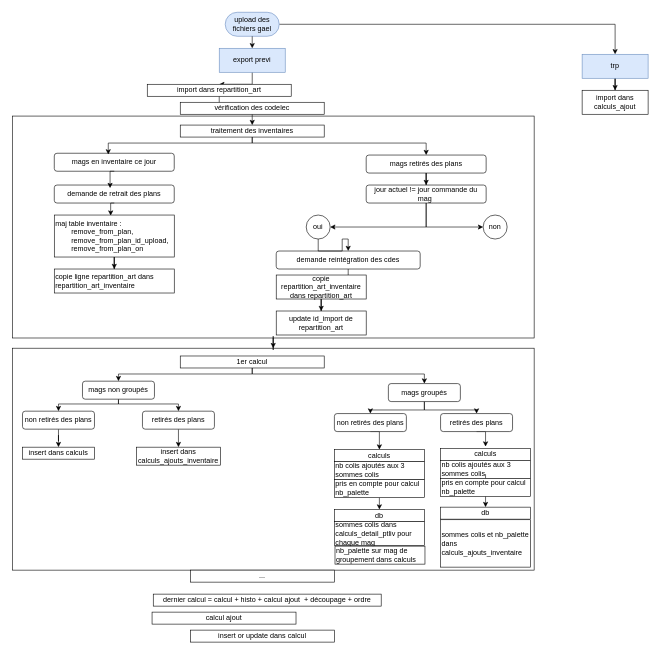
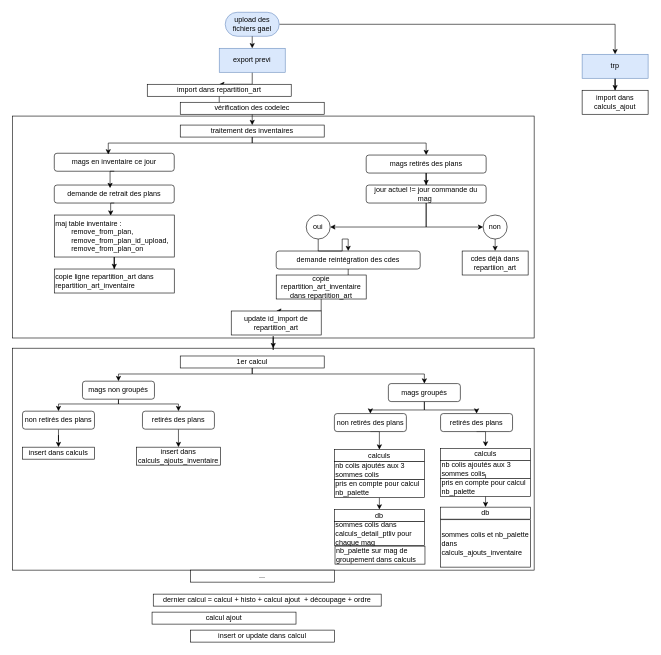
  <mxCell id="0" />
  <mxCell id="1" parent="0" />
  <mxCell id="2" value="" style="rounded=0;whiteSpace=wrap;html=1;fillColor=none;" parent="1" vertex="1"><mxGeometry y="580" width="870" height="370" as="geometry" x="20" /></mxCell>
  <mxCell id="3" style="edgeStyle=orthogonalEdgeStyle;rounded=0;orthogonalLoop=1;jettySize=auto;html=1;exitX=0.5;exitY=1;exitDx=0;exitDy=0;" parent="1" source="4" target="2" edge="1"><mxGeometry relative="1" as="geometry" /></mxCell>
  <mxCell id="4" value="" style="rounded=0;whiteSpace=wrap;html=1;fillColor=none;" parent="1" vertex="1"><mxGeometry y="193" width="870" height="370" as="geometry" x="20" /></mxCell>
  <mxCell id="5" style="edgeStyle=orthogonalEdgeStyle;rounded=0;orthogonalLoop=1;jettySize=auto;html=1;exitX=1;exitY=0.5;exitDx=0;exitDy=0;entryX=0.5;entryY=0;entryDx=0;entryDy=0;" parent="1" source="6" target="10" edge="1"><mxGeometry relative="1" as="geometry"><mxPoint x="810" y="80" as="targetPoint" /></mxGeometry></mxCell>
  <mxCell id="6" value="upload des fichiers gael" style="rounded=1;whiteSpace=wrap;html=1;arcSize=50;fillColor=#dae8fc;strokeColor=#6c8ebf;" parent="1" vertex="1"><mxGeometry x="375" y="20" width="90" height="40" as="geometry" /></mxCell>
  <mxCell id="7" style="edgeStyle=orthogonalEdgeStyle;rounded=0;orthogonalLoop=1;jettySize=auto;html=1;exitX=0.5;exitY=1;exitDx=0;exitDy=0;" parent="1" source="8" target="12" edge="1"><mxGeometry relative="1" as="geometry" /></mxCell>
  <mxCell id="8" value="export previ" style="rounded=0;whiteSpace=wrap;html=1;fillColor=#dae8fc;strokeColor=#6c8ebf;" parent="1" vertex="1"><mxGeometry x="365" y="80" width="110" height="40" as="geometry" /></mxCell>
  <mxCell id="9" style="edgeStyle=orthogonalEdgeStyle;rounded=0;orthogonalLoop=1;jettySize=auto;html=1;exitX=0.5;exitY=1;exitDx=0;exitDy=0;" parent="1" source="10" target="13" edge="1"><mxGeometry relative="1" as="geometry" /></mxCell>
  <mxCell id="10" value="trp" style="rounded=0;whiteSpace=wrap;html=1;fillColor=#dae8fc;strokeColor=#6c8ebf;" parent="1" vertex="1"><mxGeometry x="970" y="90" width="110" height="40" as="geometry" /></mxCell>
  <mxCell id="11" style="edgeStyle=orthogonalEdgeStyle;rounded=0;orthogonalLoop=1;jettySize=auto;html=1;exitX=0.5;exitY=1;exitDx=0;exitDy=0;entryX=0.5;entryY=0;entryDx=0;entryDy=0;" parent="1" source="12" target="15" edge="1"><mxGeometry relative="1" as="geometry" /></mxCell>
  <mxCell id="12" value="import dans&amp;nbsp;&lt;span style=&quot;background-color: transparent; color: light-dark(rgb(0, 0, 0), rgb(255, 255, 255));&quot;&gt;repartition_art&lt;/span&gt;" style="rounded=0;whiteSpace=wrap;html=1;" parent="1" vertex="1"><mxGeometry x="245" y="140" width="240" height="20" as="geometry" /></mxCell>
  <mxCell id="13" value="import dans&lt;div&gt;calculs_ajout&lt;/div&gt;" style="rounded=0;whiteSpace=wrap;html=1;" parent="1" vertex="1"><mxGeometry x="970" y="150" width="110" height="40" as="geometry" /></mxCell>
  <mxCell id="14" style="edgeStyle=orthogonalEdgeStyle;rounded=0;orthogonalLoop=1;jettySize=auto;html=1;exitX=0.5;exitY=1;exitDx=0;exitDy=0;entryX=0.5;entryY=0;entryDx=0;entryDy=0;" parent="1" source="15" target="17" edge="1"><mxGeometry relative="1" as="geometry" /></mxCell>
  <mxCell id="15" value="vérification des codelec" style="rounded=0;whiteSpace=wrap;html=1;" parent="1" vertex="1"><mxGeometry x="300" y="170" width="240" height="20" as="geometry" /></mxCell>
  <mxCell id="16" style="edgeStyle=orthogonalEdgeStyle;rounded=0;orthogonalLoop=1;jettySize=auto;html=1;exitX=0.5;exitY=1;exitDx=0;exitDy=0;entryX=0.5;entryY=0;entryDx=0;entryDy=0;" parent="1" source="17" target="20" edge="1"><mxGeometry relative="1" as="geometry"><Array as="points"><mxPoint x="420" y="238" /><mxPoint x="710" y="238" /></Array></mxGeometry></mxCell>
  <mxCell id="17" value="traitement des inventaires" style="rounded=0;whiteSpace=wrap;html=1;" parent="1" vertex="1"><mxGeometry x="300" y="208" width="240" height="20" as="geometry" /></mxCell>
  <mxCell id="18" value="mags en inventaire ce jour" style="rounded=1;whiteSpace=wrap;html=1;" parent="1" vertex="1"><mxGeometry x="90" y="255" width="200" height="30" as="geometry" /></mxCell>
  <mxCell id="19" style="edgeStyle=orthogonalEdgeStyle;rounded=0;orthogonalLoop=1;jettySize=auto;html=1;exitX=0.5;exitY=1;exitDx=0;exitDy=0;" parent="1" source="20" target="27" edge="1"><mxGeometry relative="1" as="geometry" /></mxCell>
  <mxCell id="20" value="mags retirés des plans" style="rounded=1;whiteSpace=wrap;html=1;" parent="1" vertex="1"><mxGeometry x="610" y="258" width="200" height="30" as="geometry" /></mxCell>
  <mxCell id="21" value="&lt;div&gt;&lt;div&gt;copie ligne repartition_art dans repartition_art_inventaire&lt;/div&gt;&lt;/div&gt;" style="rounded=0;whiteSpace=wrap;html=1;align=left;" parent="1" vertex="1"><mxGeometry x="90" y="448" width="200" height="40" as="geometry" /></mxCell>
  <mxCell id="22" value="demande de retrait des plans" style="rounded=1;whiteSpace=wrap;html=1;" parent="1" vertex="1"><mxGeometry x="90" y="308" width="200" height="30" as="geometry" /></mxCell>
  <mxCell id="23" style="edgeStyle=orthogonalEdgeStyle;rounded=0;orthogonalLoop=1;jettySize=auto;html=1;exitX=0.5;exitY=1;exitDx=0;exitDy=0;entryX=0.5;entryY=0;entryDx=0;entryDy=0;" parent="1" source="24" target="34" edge="1"><mxGeometry relative="1" as="geometry" /></mxCell>
  <mxCell id="24" value="demande reintégration des cdes" style="rounded=1;whiteSpace=wrap;html=1;" parent="1" vertex="1"><mxGeometry x="460" y="418" width="240" height="30" as="geometry" /></mxCell>
  <mxCell id="25" style="edgeStyle=orthogonalEdgeStyle;rounded=0;orthogonalLoop=1;jettySize=auto;html=1;exitX=0.5;exitY=1;exitDx=0;exitDy=0;entryX=1;entryY=0.5;entryDx=0;entryDy=0;" parent="1" source="27" target="30" edge="1"><mxGeometry relative="1" as="geometry" /></mxCell>
  <mxCell id="26" style="edgeStyle=orthogonalEdgeStyle;rounded=0;orthogonalLoop=1;jettySize=auto;html=1;exitX=0.5;exitY=1;exitDx=0;exitDy=0;entryX=0;entryY=0.5;entryDx=0;entryDy=0;" parent="1" source="27" target="32" edge="1"><mxGeometry relative="1" as="geometry" /></mxCell>
  <mxCell id="27" value="jour actuel != jour commande du mag&amp;nbsp;" style="rounded=1;whiteSpace=wrap;html=1;" parent="1" vertex="1"><mxGeometry x="610" y="308" width="200" height="30" as="geometry" /></mxCell>
+ <mxCell id="28" value="cdes déjà dans repartiion_art" style="rounded=0;whiteSpace=wrap;html=1;" parent="1" vertex="1"><mxGeometry x="770" y="418" width="110" height="40" as="geometry" /></mxCell>
  <mxCell id="29" style="edgeStyle=orthogonalEdgeStyle;rounded=0;orthogonalLoop=1;jettySize=auto;html=1;exitX=0.5;exitY=1;exitDx=0;exitDy=0;entryX=0.5;entryY=0;entryDx=0;entryDy=0;" parent="1" source="30" target="24" edge="1"><mxGeometry relative="1" as="geometry" /></mxCell>
  <mxCell id="30" value="oui" style="ellipse;whiteSpace=wrap;html=1;" parent="1" vertex="1"><mxGeometry x="510" y="358" width="40" height="40" as="geometry" /></mxCell>
+ <mxCell id="31" style="edgeStyle=orthogonalEdgeStyle;rounded=0;orthogonalLoop=1;jettySize=auto;html=1;exitX=0.5;exitY=1;exitDx=0;exitDy=0;entryX=0.5;entryY=0;entryDx=0;entryDy=0;" parent="1" source="32" target="28" edge="1"><mxGeometry relative="1" as="geometry" /></mxCell>
  <mxCell id="32" value="non" style="ellipse;whiteSpace=wrap;html=1;" parent="1" vertex="1"><mxGeometry x="805" y="358" width="40" height="40" as="geometry" /></mxCell>
  <mxCell id="33" style="edgeStyle=orthogonalEdgeStyle;rounded=0;orthogonalLoop=1;jettySize=auto;html=1;exitX=0.5;exitY=1;exitDx=0;exitDy=0;" parent="1" source="34" target="35" edge="1"><mxGeometry relative="1" as="geometry" /></mxCell>
  <mxCell id="34" value="copie repartition_art_inventaire dans repartition_art" style="rounded=0;whiteSpace=wrap;html=1;" parent="1" vertex="1"><mxGeometry x="460" y="458" width="150" height="40" as="geometry" /></mxCell>
- <mxCell id="35" value="update id_import de repartition_art" style="rounded=0;whiteSpace=wrap;html=1;" parent="1" vertex="1"><mxGeometry x="460" y="518" width="150" height="40" as="geometry" /></mxCell>
+ <mxCell id="35" value="update id_import de repartition_art" style="rounded=0;whiteSpace=wrap;html=1;" parent="1" vertex="1"><mxGeometry x="385" y="518" width="150" height="40" as="geometry" /></mxCell>
  <mxCell id="36" style="edgeStyle=orthogonalEdgeStyle;rounded=0;orthogonalLoop=1;jettySize=auto;html=1;exitX=0.5;exitY=1;exitDx=0;exitDy=0;" parent="1" source="38" target="41" edge="1"><mxGeometry relative="1" as="geometry"><Array as="points"><mxPoint x="420" y="623" /><mxPoint x="197" y="623" /></Array></mxGeometry></mxCell>
  <mxCell id="37" style="edgeStyle=orthogonalEdgeStyle;rounded=0;orthogonalLoop=1;jettySize=auto;html=1;exitX=0.5;exitY=1;exitDx=0;exitDy=0;entryX=0.5;entryY=0;entryDx=0;entryDy=0;" parent="1" source="38" target="44" edge="1"><mxGeometry relative="1" as="geometry"><Array as="points"><mxPoint x="420" y="623" /><mxPoint x="707" y="623" /></Array></mxGeometry></mxCell>
  <mxCell id="38" value="1er calcul" style="rounded=0;whiteSpace=wrap;html=1;" parent="1" vertex="1"><mxGeometry x="300" y="593" width="240" height="20" as="geometry" /></mxCell>
  <mxCell id="39" style="edgeStyle=orthogonalEdgeStyle;rounded=0;orthogonalLoop=1;jettySize=auto;html=1;exitX=0.5;exitY=1;exitDx=0;exitDy=0;" parent="1" source="41" target="46" edge="1"><mxGeometry relative="1" as="geometry"><Array as="points"><mxPoint x="197" y="673" /><mxPoint x="97" y="673" /></Array></mxGeometry></mxCell>
  <mxCell id="40" style="edgeStyle=orthogonalEdgeStyle;rounded=0;orthogonalLoop=1;jettySize=auto;html=1;exitX=0.5;exitY=1;exitDx=0;exitDy=0;" parent="1" source="41" target="48" edge="1"><mxGeometry relative="1" as="geometry"><Array as="points"><mxPoint x="197" y="673" /><mxPoint x="297" y="673" /></Array></mxGeometry></mxCell>
  <mxCell id="41" value="mags non groupés" style="rounded=1;whiteSpace=wrap;html=1;" parent="1" vertex="1"><mxGeometry x="137" y="635" width="120" height="30" as="geometry" /></mxCell>
  <mxCell id="42" style="edgeStyle=orthogonalEdgeStyle;rounded=0;orthogonalLoop=1;jettySize=auto;html=1;exitX=0.5;exitY=1;exitDx=0;exitDy=0;" parent="1" source="44" target="52" edge="1"><mxGeometry relative="1" as="geometry"><Array as="points"><mxPoint x="707" y="683" /><mxPoint x="617" y="683" /></Array></mxGeometry></mxCell>
  <mxCell id="43" style="edgeStyle=orthogonalEdgeStyle;rounded=0;orthogonalLoop=1;jettySize=auto;html=1;exitX=0.5;exitY=1;exitDx=0;exitDy=0;entryX=0.5;entryY=0;entryDx=0;entryDy=0;" parent="1" source="44" target="54" edge="1"><mxGeometry relative="1" as="geometry"><Array as="points"><mxPoint x="707" y="683" /><mxPoint x="794" y="683" /></Array></mxGeometry></mxCell>
  <mxCell id="44" value="mags groupés" style="rounded=1;whiteSpace=wrap;html=1;" parent="1" vertex="1"><mxGeometry x="647" y="639" width="120" height="30" as="geometry" /></mxCell>
  <mxCell id="45" style="edgeStyle=orthogonalEdgeStyle;rounded=0;orthogonalLoop=1;jettySize=auto;html=1;exitX=0.5;exitY=1;exitDx=0;exitDy=0;" parent="1" source="46" target="49" edge="1"><mxGeometry relative="1" as="geometry" /></mxCell>
  <mxCell id="46" value="non retirés des plans" style="rounded=1;whiteSpace=wrap;html=1;" parent="1" vertex="1"><mxGeometry x="37" y="685" width="120" height="30" as="geometry" /></mxCell>
  <mxCell id="47" style="edgeStyle=orthogonalEdgeStyle;rounded=0;orthogonalLoop=1;jettySize=auto;html=1;exitX=0.5;exitY=1;exitDx=0;exitDy=0;entryX=0.5;entryY=0;entryDx=0;entryDy=0;" parent="1" source="48" target="50" edge="1"><mxGeometry relative="1" as="geometry" /></mxCell>
  <mxCell id="48" value="retirés des plans" style="rounded=1;whiteSpace=wrap;html=1;" parent="1" vertex="1"><mxGeometry x="237" y="685" width="120" height="30" as="geometry" /></mxCell>
  <mxCell id="49" value="insert dans calculs" style="rounded=0;whiteSpace=wrap;html=1;" parent="1" vertex="1"><mxGeometry x="37" y="745" width="120" height="20" as="geometry" /></mxCell>
  <mxCell id="50" value="insert dans calculs_ajouts_inventaire" style="rounded=0;whiteSpace=wrap;html=1;" parent="1" vertex="1"><mxGeometry x="227" y="745" width="140" height="30" as="geometry" /></mxCell>
  <mxCell id="51" style="edgeStyle=orthogonalEdgeStyle;rounded=0;orthogonalLoop=1;jettySize=auto;html=1;exitX=0.5;exitY=1;exitDx=0;exitDy=0;entryX=0.5;entryY=0;entryDx=0;entryDy=0;" parent="1" source="52" target="55" edge="1"><mxGeometry relative="1" as="geometry" /></mxCell>
  <mxCell id="52" value="non retirés des plans" style="rounded=1;whiteSpace=wrap;html=1;" parent="1" vertex="1"><mxGeometry x="557" y="689" width="120" height="30" as="geometry" /></mxCell>
  <mxCell id="53" style="edgeStyle=orthogonalEdgeStyle;rounded=0;orthogonalLoop=1;jettySize=auto;html=1;exitX=0.5;exitY=1;exitDx=0;exitDy=0;entryX=0.5;entryY=0;entryDx=0;entryDy=0;" parent="1" source="54" edge="1"><mxGeometry relative="1" as="geometry"><mxPoint x="809" y="744" as="targetPoint" /></mxGeometry></mxCell>
  <mxCell id="54" value="retirés des plans" style="rounded=1;whiteSpace=wrap;html=1;" parent="1" vertex="1"><mxGeometry x="734" y="689" width="120" height="30" as="geometry" /></mxCell>
  <mxCell id="55" value="calculs" style="rounded=0;whiteSpace=wrap;html=1;" parent="1" vertex="1"><mxGeometry x="557" y="749" width="150" height="20" as="geometry" /></mxCell>
  <mxCell id="56" value="nb colis ajoutés aux 3 sommes colis&amp;nbsp;" style="rounded=0;whiteSpace=wrap;html=1;align=left;" parent="1" vertex="1"><mxGeometry x="557" y="769" width="150" height="30" as="geometry" /></mxCell>
  <mxCell id="57" style="edgeStyle=orthogonalEdgeStyle;rounded=0;orthogonalLoop=1;jettySize=auto;html=1;exitX=0.5;exitY=1;exitDx=0;exitDy=0;entryX=0.5;entryY=0;entryDx=0;entryDy=0;" parent="1" source="58" target="59" edge="1"><mxGeometry relative="1" as="geometry" /></mxCell>
  <mxCell id="58" value="pris en compte pour calcul nb_palette" style="rounded=0;whiteSpace=wrap;html=1;align=left;" parent="1" vertex="1"><mxGeometry x="557" y="799" width="150" height="30" as="geometry" /></mxCell>
  <mxCell id="59" value="db" style="rounded=0;whiteSpace=wrap;html=1;" parent="1" vertex="1"><mxGeometry x="557" y="849" width="150" height="20" as="geometry" /></mxCell>
  <mxCell id="60" value="sommes colis dans calculs_detail_ptliv pour chaque mag" style="rounded=0;whiteSpace=wrap;html=1;align=left;" parent="1" vertex="1"><mxGeometry x="557" y="869" width="150" height="40" as="geometry" /></mxCell>
  <mxCell id="61" value="nb_palette sur mag de groupement dans calculs" style="rounded=0;whiteSpace=wrap;html=1;align=left;" parent="1" vertex="1"><mxGeometry x="558" y="910" width="150" height="30" as="geometry" /></mxCell>
  <mxCell id="62" value="calculs" style="rounded=0;whiteSpace=wrap;html=1;" parent="1" vertex="1"><mxGeometry x="734" y="747" width="150" height="20" as="geometry" /></mxCell>
  <mxCell id="63" value="nb colis ajoutés aux 3 sommes colis&amp;nbsp;" style="rounded=0;whiteSpace=wrap;html=1;align=left;" parent="1" vertex="1"><mxGeometry x="734" y="767" width="150" height="30" as="geometry" /></mxCell>
  <mxCell id="64" style="edgeStyle=orthogonalEdgeStyle;rounded=0;orthogonalLoop=1;jettySize=auto;html=1;exitX=0.5;exitY=1;exitDx=0;exitDy=0;entryX=0.5;entryY=0;entryDx=0;entryDy=0;" parent="1" edge="1"><mxGeometry relative="1" as="geometry"><mxPoint x="809" y="790" as="sourcePoint" /><mxPoint x="809" y="815" as="targetPoint" /></mxGeometry></mxCell>
  <mxCell id="65" style="edgeStyle=orthogonalEdgeStyle;rounded=0;orthogonalLoop=1;jettySize=auto;html=1;exitX=0.5;exitY=1;exitDx=0;exitDy=0;entryX=0.5;entryY=0;entryDx=0;entryDy=0;" parent="1" source="66" target="67" edge="1"><mxGeometry relative="1" as="geometry" /></mxCell>
  <mxCell id="66" value="pris en compte pour calcul nb_palette" style="rounded=0;whiteSpace=wrap;html=1;align=left;" parent="1" vertex="1"><mxGeometry x="734" y="797" width="150" height="30" as="geometry" /></mxCell>
  <mxCell id="67" value="db" style="rounded=0;whiteSpace=wrap;html=1;" parent="1" vertex="1"><mxGeometry x="734" y="845" width="150" height="20" as="geometry" /></mxCell>
  <mxCell id="68" value="sommes colis et nb_palette dans calculs_ajouts_inventaire" style="rounded=0;whiteSpace=wrap;html=1;align=left;" parent="1" vertex="1"><mxGeometry x="734" y="866" width="150" height="79" as="geometry" /></mxCell>
  <mxCell id="69" value="" style="endArrow=classic;html=1;rounded=0;exitX=0.5;exitY=1;exitDx=0;exitDy=0;" parent="1" source="6" target="8" edge="1"><mxGeometry width="50" height="50" relative="1" as="geometry"><mxPoint x="470" y="220" as="sourcePoint" /><mxPoint x="520" y="170" as="targetPoint" /></mxGeometry></mxCell>
  <mxCell id="70" style="edgeStyle=orthogonalEdgeStyle;rounded=0;orthogonalLoop=1;jettySize=auto;html=1;exitX=0.5;exitY=1;exitDx=0;exitDy=0;" parent="1" source="71" target="21" edge="1"><mxGeometry relative="1" as="geometry" /></mxCell>
  <mxCell id="71" value="maj table inventaire :&amp;nbsp;&lt;div&gt;&lt;span style=&quot;white-space: pre;&quot;&gt;&#09;&lt;/span&gt;remove_from_plan, &lt;span style=&quot;white-space: pre;&quot;&gt;&#09;&lt;/span&gt;remove_from_plan_id_upload,&lt;/div&gt;&lt;div&gt;&lt;span style=&quot;white-space: pre;&quot;&gt;&#09;&lt;/span&gt;remove_from_plan_on&lt;/div&gt;" style="rounded=0;whiteSpace=wrap;html=1;align=left;" parent="1" vertex="1"><mxGeometry x="90" y="358" width="200" height="70" as="geometry" /></mxCell>
  <mxCell id="72" style="edgeStyle=orthogonalEdgeStyle;rounded=0;orthogonalLoop=1;jettySize=auto;html=1;exitX=0.5;exitY=1;exitDx=0;exitDy=0;entryX=0.45;entryY=0.067;entryDx=0;entryDy=0;entryPerimeter=0;" parent="1" source="17" target="18" edge="1"><mxGeometry relative="1" as="geometry"><Array as="points"><mxPoint x="420" y="238" /><mxPoint x="180" y="238" /></Array></mxGeometry></mxCell>
  <mxCell id="73" style="edgeStyle=orthogonalEdgeStyle;rounded=0;orthogonalLoop=1;jettySize=auto;html=1;exitX=0.5;exitY=1;exitDx=0;exitDy=0;entryX=0.465;entryY=0.167;entryDx=0;entryDy=0;entryPerimeter=0;" parent="1" source="18" target="22" edge="1"><mxGeometry relative="1" as="geometry" /></mxCell>
  <mxCell id="74" style="edgeStyle=orthogonalEdgeStyle;rounded=0;orthogonalLoop=1;jettySize=auto;html=1;exitX=0.5;exitY=1;exitDx=0;exitDy=0;entryX=0.47;entryY=0.014;entryDx=0;entryDy=0;entryPerimeter=0;" parent="1" source="22" target="71" edge="1"><mxGeometry relative="1" as="geometry" /></mxCell>
  <mxCell id="75" value="..." style="rounded=0;whiteSpace=wrap;html=1;" parent="1" vertex="1"><mxGeometry x="317" y="950" width="240" height="20" as="geometry" /></mxCell>
  <mxCell id="76" value="dernier calcul = calcul + histo + calcul ajout&amp;nbsp; + découpage + ordre" style="rounded=0;whiteSpace=wrap;html=1;" parent="1" vertex="1"><mxGeometry x="255" y="990" width="380" height="20" as="geometry" /></mxCell>
  <mxCell id="77" value="calcul ajout" style="rounded=0;whiteSpace=wrap;html=1;" parent="1" vertex="1"><mxGeometry x="253" y="1020" width="240" height="20" as="geometry" /></mxCell>
  <mxCell id="78" value="insert or update dans calcul" style="rounded=0;whiteSpace=wrap;html=1;" parent="1" vertex="1"><mxGeometry x="317" y="1050" width="240" height="20" as="geometry" /></mxCell>
